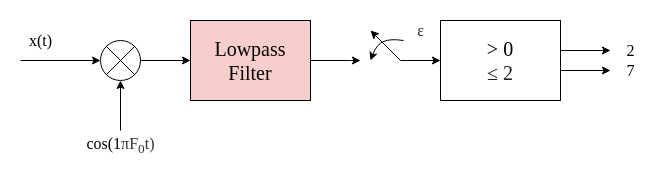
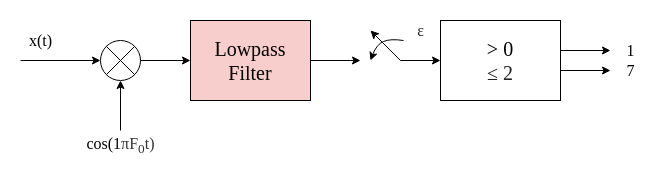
  <mxCell id="0" />
  <mxCell id="1" parent="0" />
  <mxCell id="2" style="edgeStyle=orthogonalEdgeStyle;rounded=0;orthogonalLoop=1;jettySize=auto;html=1;" edge="1" parent="1" source="3"><mxGeometry relative="1" as="geometry"><mxPoint x="360" y="60" as="targetPoint" /><Array as="points"><mxPoint x="350" y="60" /><mxPoint x="350" y="60" /></Array></mxGeometry></mxCell>
  <mxCell id="3" value="&lt;font face=&quot;Times New Roman&quot; style=&quot;font-size: 20px&quot;&gt;Lowpass&lt;br&gt;Filter&lt;/font&gt;" style="whiteSpace=wrap;html=1;fillColor=#f8cecc;" vertex="1" parent="1"><mxGeometry x="190" y="20" width="120" height="80" as="geometry" /></mxCell>
  <mxCell id="4" value="&lt;font face=&quot;Times New Roman&quot; style=&quot;font-size: 20px&quot;&gt;&amp;gt; 0&lt;br&gt;&lt;span style=&quot;color: rgb(32 , 33 , 36) ; text-align: left ; background-color: rgb(255 , 255 , 255)&quot;&gt;≤ 2&lt;/span&gt;&lt;/font&gt;" style="rounded=0;whiteSpace=wrap;html=1;" vertex="1" parent="1"><mxGeometry x="440" y="20" width="120" height="80" as="geometry" /></mxCell>
  <mxCell id="5" value="" style="endArrow=none;html=1;exitX=0;exitY=0.5;exitDx=0;exitDy=0;endFill=0;startArrow=classic;startFill=1;" edge="1" parent="1" source="4"><mxGeometry width="50" height="50" relative="1" as="geometry"><mxPoint x="490" y="100" as="sourcePoint" /><mxPoint x="400" y="60" as="targetPoint" /></mxGeometry></mxCell>
  <mxCell id="6" value="" style="endArrow=classic;html=1;" edge="1" parent="1"><mxGeometry width="50" height="50" relative="1" as="geometry"><mxPoint x="400" y="60" as="sourcePoint" /><mxPoint x="370" y="30" as="targetPoint" /></mxGeometry></mxCell>
  <mxCell id="7" value="" style="curved=1;endArrow=classic;html=1;" edge="1" parent="1"><mxGeometry width="50" height="50" relative="1" as="geometry"><mxPoint x="403" y="40" as="sourcePoint" /><mxPoint x="370" y="60" as="targetPoint" /><Array as="points"><mxPoint x="390" y="38" /><mxPoint x="376" y="44" /></Array></mxGeometry></mxCell>
  <mxCell id="8" value="" style="ellipse;whiteSpace=wrap;html=1;" vertex="1" parent="1"><mxGeometry x="100" y="40" width="40" height="40" as="geometry" /></mxCell>
  <mxCell id="9" value="" style="endArrow=classic;html=1;entryX=0.5;entryY=1;entryDx=0;entryDy=0;" edge="1" parent="1" target="8"><mxGeometry width="50" height="50" relative="1" as="geometry"><mxPoint x="120" y="130" as="sourcePoint" /><mxPoint x="380" y="100" as="targetPoint" /></mxGeometry></mxCell>
  <mxCell id="10" value="" style="endArrow=classic;html=1;entryX=0;entryY=0.5;entryDx=0;entryDy=0;" edge="1" parent="1" target="8"><mxGeometry width="50" height="50" relative="1" as="geometry"><mxPoint x="20" y="60" as="sourcePoint" /><mxPoint x="100" y="90" as="targetPoint" /></mxGeometry></mxCell>
  <mxCell id="11" value="&lt;font size=&quot;1&quot;&gt;&lt;span&gt;&lt;span style=&quot;font-size: 16px&quot;&gt;x(t)&lt;/span&gt;&lt;/span&gt;&lt;/font&gt;" style="text;html=1;align=center;verticalAlign=middle;resizable=0;points=[];autosize=1;strokeColor=none;fillColor=none;fontStyle=0;fontFamily=Times New Roman;" vertex="1" parent="1"><mxGeometry x="20" y="30" width="40" height="20" as="geometry" /></mxCell>
  <mxCell id="12" value="&lt;font face=&quot;Times New Roman&quot; style=&quot;font-size: 16px&quot;&gt;cos(1&lt;span style=&quot;color: rgb(51 , 51 , 51) ; background-color: rgb(255 , 255 , 255)&quot;&gt;πF&lt;sub&gt;0&lt;/sub&gt;t)&lt;/span&gt;&lt;/font&gt;" style="text;html=1;align=center;verticalAlign=middle;resizable=0;points=[];autosize=1;strokeColor=none;fillColor=none;fontStyle=0" vertex="1" parent="1"><mxGeometry x="80" y="135" width="80" height="20" as="geometry" /></mxCell>
  <mxCell id="13" value="" style="endArrow=none;html=1;fontFamily=Times New Roman;exitX=0;exitY=1;exitDx=0;exitDy=0;entryX=1;entryY=0;entryDx=0;entryDy=0;" edge="1" parent="1" source="8" target="8"><mxGeometry width="50" height="50" relative="1" as="geometry"><mxPoint x="190" y="110" as="sourcePoint" /><mxPoint x="240" y="60" as="targetPoint" /></mxGeometry></mxCell>
  <mxCell id="14" value="" style="endArrow=none;html=1;fontFamily=Times New Roman;exitX=0;exitY=0;exitDx=0;exitDy=0;entryX=1;entryY=1;entryDx=0;entryDy=0;" edge="1" parent="1" source="8" target="8"><mxGeometry width="50" height="50" relative="1" as="geometry"><mxPoint x="190" y="110" as="sourcePoint" /><mxPoint x="240" y="60" as="targetPoint" /></mxGeometry></mxCell>
  <mxCell id="15" value="" style="endArrow=classic;html=1;fontFamily=Times New Roman;exitX=1;exitY=0.5;exitDx=0;exitDy=0;" edge="1" parent="1" source="8"><mxGeometry width="50" height="50" relative="1" as="geometry"><mxPoint x="190" y="110" as="sourcePoint" /><mxPoint x="190" y="60" as="targetPoint" /></mxGeometry></mxCell>
  <mxCell id="16" value="&lt;span style=&quot;color: rgb(40 , 40 , 40) ; background-color: rgb(255 , 255 , 255)&quot;&gt;&lt;font style=&quot;font-size: 16px&quot;&gt;ε&lt;/font&gt;&lt;/span&gt;" style="text;html=1;align=center;verticalAlign=middle;resizable=0;points=[];autosize=1;strokeColor=none;fillColor=none;fontFamily=Times New Roman;fontSize=16;" vertex="1" parent="1"><mxGeometry x="410" y="20" width="20" height="20" as="geometry" /></mxCell>
  <mxCell id="17" value="" style="endArrow=classic;html=1;fontFamily=Times New Roman;" edge="1" parent="1"><mxGeometry width="50" height="50" relative="1" as="geometry"><mxPoint x="560" y="50" as="sourcePoint" /><mxPoint x="610" y="50" as="targetPoint" /></mxGeometry></mxCell>
  <mxCell id="18" value="" style="endArrow=classic;html=1;fontFamily=Times New Roman;" edge="1" parent="1"><mxGeometry width="50" height="50" relative="1" as="geometry"><mxPoint x="560" y="70" as="sourcePoint" /><mxPoint x="610" y="70" as="targetPoint" /></mxGeometry></mxCell>
- <mxCell id="19" value="2" style="text;html=1;align=center;verticalAlign=middle;resizable=0;points=[];autosize=1;strokeColor=none;fillColor=none;fontFamily=Times New Roman;fontSize=16;" vertex="1" parent="1"><mxGeometry x="620" y="40" width="20" height="20" as="geometry" /></mxCell>
+ <mxCell id="19" value="1" style="text;html=1;align=center;verticalAlign=middle;resizable=0;points=[];autosize=1;strokeColor=none;fillColor=none;fontFamily=Times New Roman;fontSize=16;" vertex="1" parent="1"><mxGeometry x="620" y="40" width="20" height="20" as="geometry" /></mxCell>
  <mxCell id="20" value="7" style="text;html=1;align=center;verticalAlign=middle;resizable=0;points=[];autosize=1;strokeColor=none;fillColor=none;fontFamily=Times New Roman;fontSize=16;" vertex="1" parent="1"><mxGeometry x="620" y="60" width="20" height="20" as="geometry" /></mxCell>
